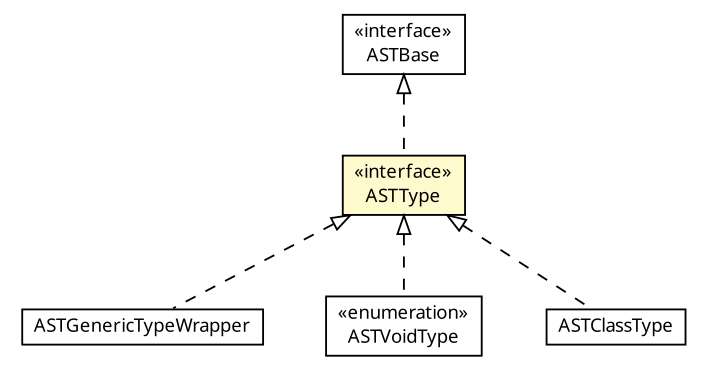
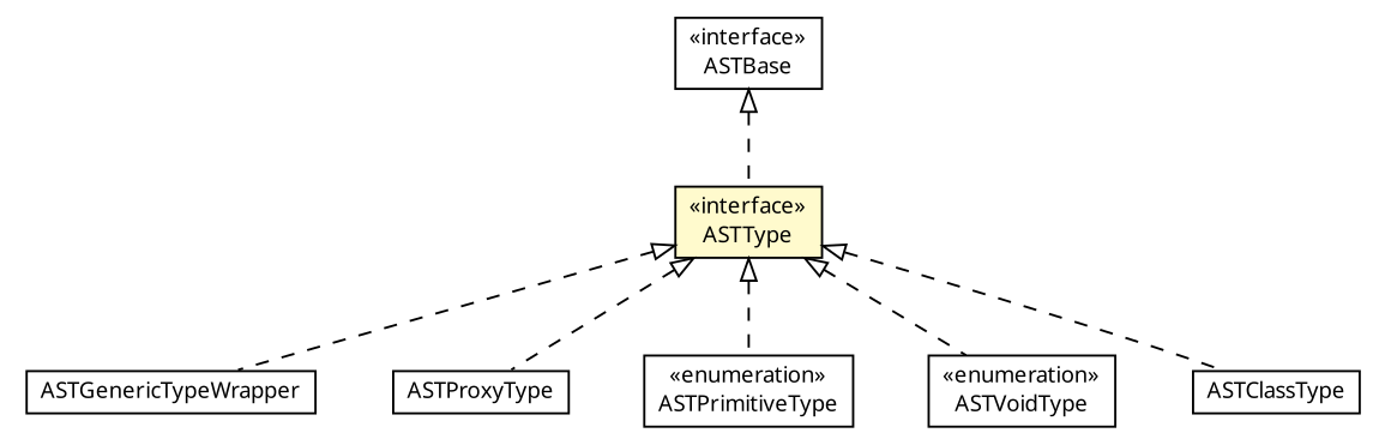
  digraph {
    fontname="Noto Sans"
    nodesep=0.25
    ranksep=0.5
    node [fontcolor=black fontname="Noto Sans" fontsize=10.0 shape=plaintext]
    edge [arrowtail=empty dir=back fontname="Noto Sans" fontsize=10 headport=p labelfontname=Helvetica labelfontsize=10 style=dashed tailport=p]
    n1 [label=<<table title="org.androidtransfuse.analysis.adapter.ASTGenericTypeWrapper" border="0" cellborder="1" cellspacing="0" cellpadding="2" port="p" href="./ASTGenericTypeWrapper.html"> 		<tr><td><table border="0" cellspacing="0" cellpadding="1"> <tr><td align="center" balign="center"> ASTGenericTypeWrapper </td></tr> 		</table></td></tr> 		</table>>]
+   n2 [label=<<table title="org.androidtransfuse.analysis.adapter.ASTProxyType" border="0" cellborder="1" cellspacing="0" cellpadding="2" port="p" href="./ASTProxyType.html"> 		<tr><td><table border="0" cellspacing="0" cellpadding="1"> <tr><td align="center" balign="center"> ASTProxyType </td></tr> 		</table></td></tr> 		</table>>]
    n3 [label=<<table title="org.androidtransfuse.analysis.adapter.ASTBase" border="0" cellborder="1" cellspacing="0" cellpadding="2" port="p" href="./ASTBase.html"> 		<tr><td><table border="0" cellspacing="0" cellpadding="1"> <tr><td align="center" balign="center"> &#171;interface&#187; </td></tr> <tr><td align="center" balign="center"> ASTBase </td></tr> 		</table></td></tr> 		</table>>]
    n4 [label=<<table title="org.androidtransfuse.analysis.adapter.ASTType" border="0" cellborder="1" cellspacing="0" cellpadding="2" port="p" bgcolor="lemonChiffon" href="./ASTType.html"> 		<tr><td><table border="0" cellspacing="0" cellpadding="1"> <tr><td align="center" balign="center"> &#171;interface&#187; </td></tr> <tr><td align="center" balign="center"> ASTType </td></tr> 		</table></td></tr> 		</table>>]
+   n5 [label=<<table title="org.androidtransfuse.analysis.adapter.ASTPrimitiveType" border="0" cellborder="1" cellspacing="0" cellpadding="2" port="p" href="./ASTPrimitiveType.html"> 		<tr><td><table border="0" cellspacing="0" cellpadding="1"> <tr><td align="center" balign="center"> &#171;enumeration&#187; </td></tr> <tr><td align="center" balign="center"> ASTPrimitiveType </td></tr> 		</table></td></tr> 		</table>>]
    n6 [label=<<table title="org.androidtransfuse.analysis.adapter.ASTVoidType" border="0" cellborder="1" cellspacing="0" cellpadding="2" port="p" href="./ASTVoidType.html"> 		<tr><td><table border="0" cellspacing="0" cellpadding="1"> <tr><td align="center" balign="center"> &#171;enumeration&#187; </td></tr> <tr><td align="center" balign="center"> ASTVoidType </td></tr> 		</table></td></tr> 		</table>>]
    n7 [label=<<table title="org.androidtransfuse.analysis.adapter.ASTClassType" border="0" cellborder="1" cellspacing="0" cellpadding="2" port="p" href="./ASTClassType.html"> 		<tr><td><table border="0" cellspacing="0" cellpadding="1"> <tr><td align="center" balign="center"> ASTClassType </td></tr> 		</table></td></tr> 		</table>>]
    n3 -> n4
    n4 -> n1
+   n4 -> n2
+   n4 -> n5
    n4 -> n6
    n4 -> n7
  }
